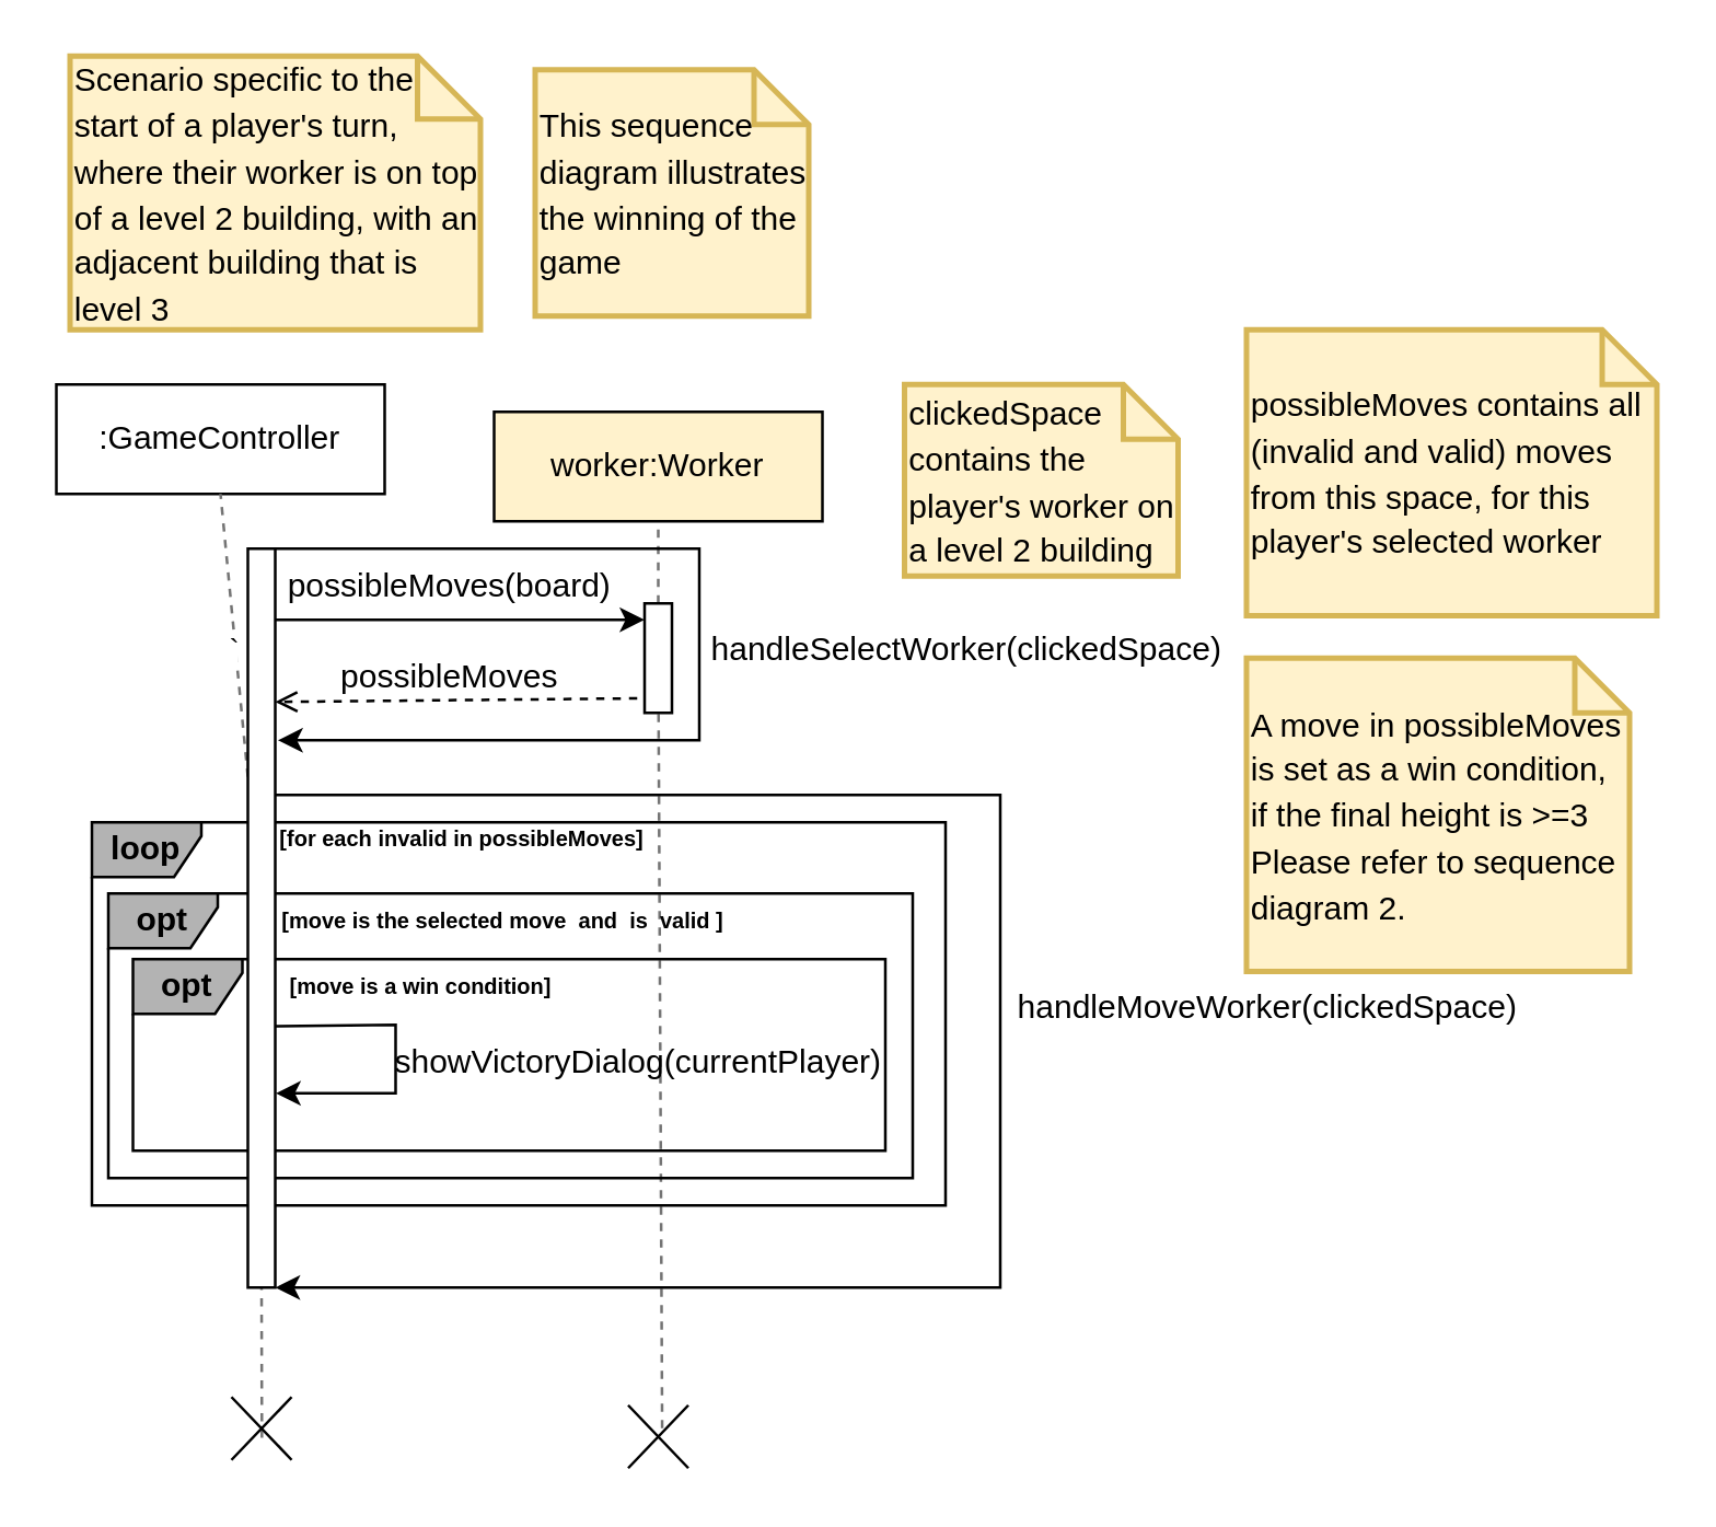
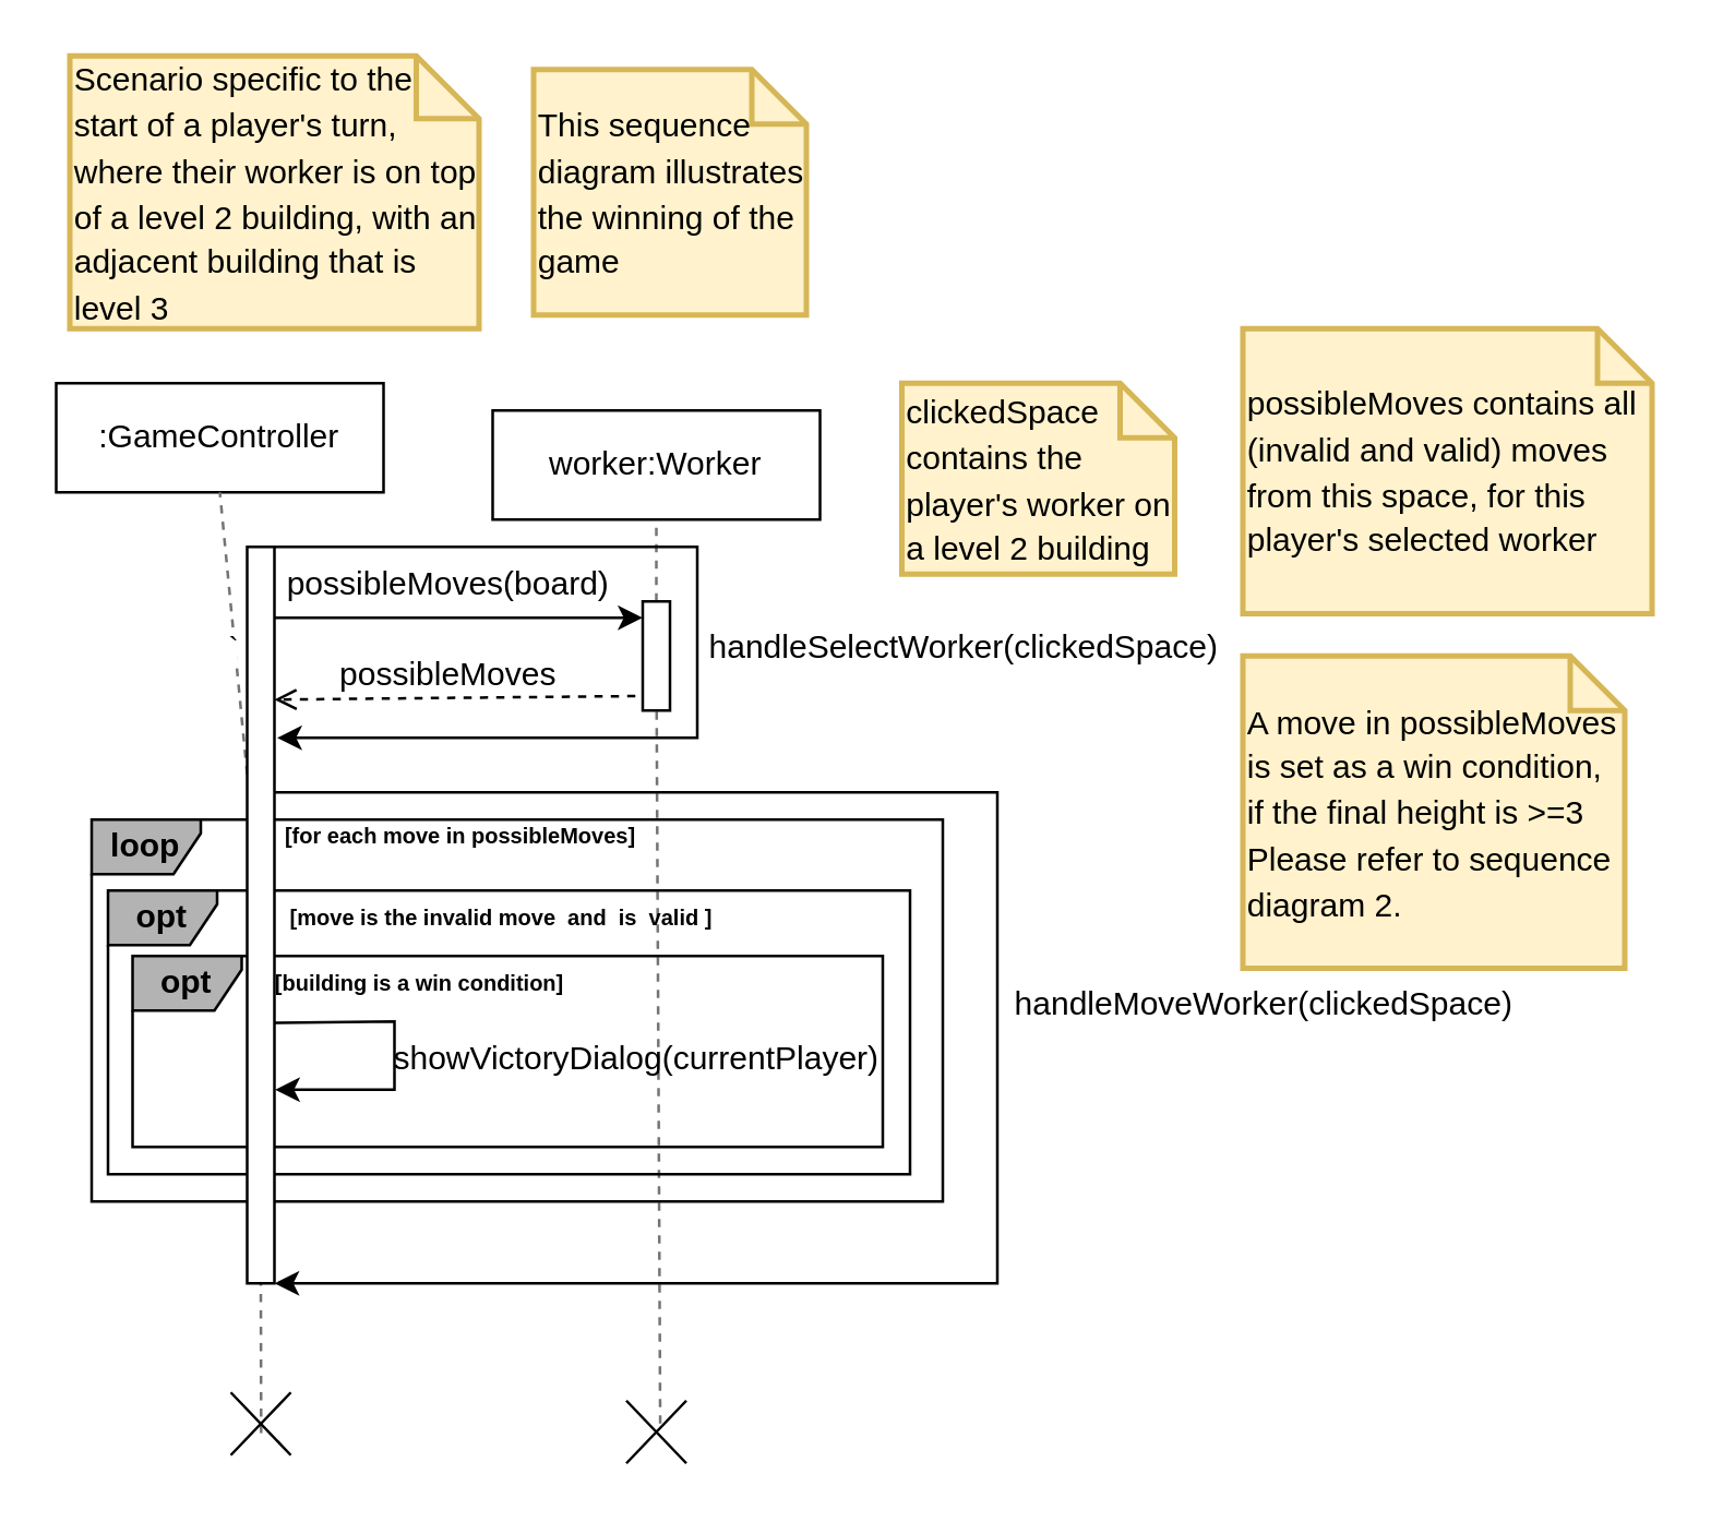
  <mxCell id="0" />
  <mxCell id="1" parent="0" />
  <mxCell id="2" value=":GameController" style="rounded=0;whiteSpace=wrap;html=1;" vertex="1" parent="1"><mxGeometry x="20" y="140" width="120" height="40" as="geometry" /></mxCell>
  <mxCell id="3" value="`" style="endArrow=none;dashed=1;html=1;rounded=0;entryX=0.5;entryY=1;entryDx=0;entryDy=0;strokeColor=#747474;" edge="1" parent="1" target="2" source="31"><mxGeometry x="-0.099" width="50" height="50" relative="1" as="geometry"><mxPoint x="95" y="810" as="sourcePoint" /><mxPoint x="95.5" y="284" as="targetPoint" /><Array as="points" /><mxPoint as="offset" /></mxGeometry></mxCell>
  <mxCell id="4" value="&lt;span style=&quot;color: rgb(0, 0, 0); font-size: 12px;&quot;&gt;Scenario specific to the start of a player's turn, where their worker is on top of a level 2 building, with an adjacent building that is level 3&lt;/span&gt;" style="shape=note;strokeWidth=2;fontSize=14;size=23;whiteSpace=wrap;html=1;fillColor=#fff2cc;strokeColor=#d6b656;fontColor=#666600;align=left;" vertex="1" parent="1"><mxGeometry x="25" y="20" width="150" height="100" as="geometry" /></mxCell>
  <mxCell id="5" value="" style="group" vertex="1" connectable="0" parent="1"><mxGeometry x="275" y="229" width="180" height="20" as="geometry" /></mxCell>
  <mxCell id="6" value="handleSelectWorker(clickedSpace)" style="text;html=1;align=center;verticalAlign=middle;whiteSpace=wrap;rounded=0;" vertex="1" parent="5"><mxGeometry x="-24" y="3" width="204" height="10" as="geometry" /></mxCell>
  <mxCell id="7" value="&lt;span style=&quot;color: rgb(0, 0, 0); font-size: 12px;&quot;&gt;This sequence diagram illustrates the winning of the game&lt;/span&gt;" style="shape=note;strokeWidth=2;fontSize=14;size=20;whiteSpace=wrap;html=1;fillColor=#fff2cc;strokeColor=#d6b656;fontColor=#666600;align=left;" vertex="1" parent="1"><mxGeometry x="195" y="25" width="100" height="90" as="geometry" /></mxCell>
  <mxCell id="8" value="&lt;span style=&quot;color: rgb(0, 0, 0); font-size: 12px;&quot;&gt;clickedSpace contains the player's worker on a level 2 building&lt;/span&gt;" style="shape=note;strokeWidth=2;fontSize=14;size=20;whiteSpace=wrap;html=1;fillColor=#fff2cc;strokeColor=#d6b656;fontColor=#666600;align=left;" vertex="1" parent="1"><mxGeometry x="330" y="140" width="100" height="70" as="geometry" /></mxCell>
- <mxCell id="9" value="worker:Worker" style="rounded=0;whiteSpace=wrap;html=1;fillColor=#fff2cc;" vertex="1" parent="1"><mxGeometry x="180" y="150" width="120" height="40" as="geometry" /></mxCell>
+ <mxCell id="9" value="worker:Worker" style="rounded=0;whiteSpace=wrap;html=1;" vertex="1" parent="1"><mxGeometry x="180" y="150" width="120" height="40" as="geometry" /></mxCell>
  <mxCell id="10" value="" style="endArrow=none;dashed=1;html=1;rounded=0;strokeColor=#747474;" edge="1" parent="1" source="29"><mxGeometry x="-0.099" width="50" height="50" relative="1" as="geometry"><mxPoint x="240" y="530" as="sourcePoint" /><mxPoint x="240" y="191" as="targetPoint" /><Array as="points" /><mxPoint as="offset" /></mxGeometry></mxCell>
  <mxCell id="11" value="" style="endArrow=none;dashed=1;html=1;rounded=0;strokeColor=#747474;exitX=0.565;exitY=0.366;exitDx=0;exitDy=0;exitPerimeter=0;" edge="1" parent="1" source="33" target="29"><mxGeometry x="-0.099" width="50" height="50" relative="1" as="geometry"><mxPoint x="240" y="530" as="sourcePoint" /><mxPoint x="235" y="191" as="targetPoint" /><Array as="points" /><mxPoint as="offset" /></mxGeometry></mxCell>
  <mxCell id="12" value="possibleMoves(board)" style="text;whiteSpace=wrap;html=1;align=center;" vertex="1" parent="1"><mxGeometry x="109" y="200" width="110" height="40" as="geometry" /></mxCell>
  <mxCell id="13" style="edgeStyle=orthogonalEdgeStyle;rounded=0;orthogonalLoop=1;jettySize=auto;html=1;" edge="1" parent="1"><mxGeometry relative="1" as="geometry"><mxPoint x="106.03" y="226" as="sourcePoint" /><mxPoint x="235" y="226" as="targetPoint" /><Array as="points"><mxPoint x="100.03" y="226" /></Array></mxGeometry></mxCell>
  <mxCell id="14" value="" style="endArrow=classic;html=1;rounded=0;" edge="1" parent="1"><mxGeometry width="50" height="50" relative="1" as="geometry"><mxPoint x="100" y="200" as="sourcePoint" /><mxPoint x="101" y="270" as="targetPoint" /><Array as="points"><mxPoint x="255" y="200" /><mxPoint x="255" y="270" /></Array></mxGeometry></mxCell>
  <mxCell id="15" value="" style="edgeStyle=none;orthogonalLoop=1;jettySize=auto;html=1;rounded=0;entryX=0.966;entryY=0.067;entryDx=0;entryDy=0;entryPerimeter=0;dashed=1;endArrow=open;endFill=0;exitX=-0.269;exitY=0.215;exitDx=0;exitDy=0;exitPerimeter=0;" edge="1" parent="1"><mxGeometry width="100" relative="1" as="geometry"><mxPoint x="232.31" y="254.7" as="sourcePoint" /><mxPoint x="100" y="256" as="targetPoint" /><Array as="points" /></mxGeometry></mxCell>
  <mxCell id="16" value="possibleMoves" style="text;whiteSpace=wrap;html=1;align=center;" vertex="1" parent="1"><mxGeometry x="109" y="233" width="110" height="40" as="geometry" /></mxCell>
  <mxCell id="17" value="" style="group" vertex="1" connectable="0" parent="1"><mxGeometry x="385" y="360" width="180" height="20" as="geometry" /></mxCell>
  <mxCell id="18" value="handleMoveWorker(clickedSpace)" style="text;html=1;align=center;verticalAlign=middle;whiteSpace=wrap;rounded=0;" vertex="1" parent="17"><mxGeometry x="-24" y="3" width="204" height="10" as="geometry" /></mxCell>
  <mxCell id="19" value="" style="endArrow=classic;html=1;rounded=0;entryX=1;entryY=1;entryDx=0;entryDy=0;" edge="1" parent="1" target="31"><mxGeometry width="50" height="50" relative="1" as="geometry"><mxPoint x="100" y="290" as="sourcePoint" /><mxPoint x="101" y="710" as="targetPoint" /><Array as="points"><mxPoint x="365" y="290" /><mxPoint x="365" y="470" /><mxPoint x="235" y="470" /></Array></mxGeometry></mxCell>
  <mxCell id="20" value="&lt;b&gt;loop&lt;/b&gt;" style="shape=umlFrame;whiteSpace=wrap;html=1;pointerEvents=0;recursiveResize=0;container=1;collapsible=0;width=40;height=20;fillColor=#B3B3B3;" vertex="1" parent="1"><mxGeometry x="33" y="300" width="312" height="140" as="geometry" /></mxCell>
  <mxCell id="21" value="&lt;b&gt;opt&lt;/b&gt;" style="shape=umlFrame;whiteSpace=wrap;html=1;pointerEvents=0;recursiveResize=0;container=0;collapsible=0;width=40;height=20;fillColor=#B3B3B3;" vertex="1" parent="20"><mxGeometry x="6" y="26" width="294" height="104" as="geometry" /></mxCell>
- <mxCell id="22" value="&lt;span style=&quot;font-size: 8px;&quot;&gt;&lt;b&gt;[move is the selected move&amp;nbsp; and&amp;nbsp; is&amp;nbsp; valid ]&lt;/b&gt;&lt;/span&gt;" style="text;html=1;align=center;verticalAlign=middle;resizable=0;points=[];autosize=1;strokeColor=none;fillColor=none;" vertex="1" parent="20"><mxGeometry x="60" y="20" width="180" height="30" as="geometry" /></mxCell>
+ <mxCell id="22" value="&lt;span style=&quot;font-size: 8px;&quot;&gt;&lt;b&gt;[move is the invalid move&amp;nbsp; and&amp;nbsp; is&amp;nbsp; valid ]&lt;/b&gt;&lt;/span&gt;" style="text;html=1;align=center;verticalAlign=middle;resizable=0;points=[];autosize=1;strokeColor=none;fillColor=none;" vertex="1" parent="20"><mxGeometry x="60" y="20" width="180" height="30" as="geometry" /></mxCell>
  <mxCell id="23" value="&lt;b&gt;opt&lt;/b&gt;" style="shape=umlFrame;whiteSpace=wrap;html=1;pointerEvents=0;recursiveResize=0;container=0;collapsible=0;width=40;height=20;fillColor=#B3B3B3;" vertex="1" parent="20"><mxGeometry x="15" y="50" width="275" height="70" as="geometry" /></mxCell>
- <mxCell id="24" value="&lt;font style=&quot;font-size: 8px;&quot;&gt;&lt;b&gt;[for each invalid in possibleMoves]&lt;/b&gt;&lt;/font&gt;" style="text;html=1;align=center;verticalAlign=middle;resizable=0;points=[];autosize=1;strokeColor=none;fillColor=none;" vertex="1" parent="20"><mxGeometry x="60" y="-10" width="150" height="30" as="geometry" /></mxCell>
- <mxCell id="25" value="&lt;span style=&quot;font-size: 8px;&quot;&gt;&lt;b&gt;[move is a win condition]&lt;/b&gt;&lt;/span&gt;" style="text;html=1;align=center;verticalAlign=middle;resizable=0;points=[];autosize=1;strokeColor=none;fillColor=none;" vertex="1" parent="20"><mxGeometry x="60" y="44" width="120" height="30" as="geometry" /></mxCell>
+ <mxCell id="24" value="&lt;font style=&quot;font-size: 8px;&quot;&gt;&lt;b&gt;[for each move in possibleMoves]&lt;/b&gt;&lt;/font&gt;" style="text;html=1;align=center;verticalAlign=middle;resizable=0;points=[];autosize=1;strokeColor=none;fillColor=none;" vertex="1" parent="20"><mxGeometry x="60" y="-10" width="150" height="30" as="geometry" /></mxCell>
+ <mxCell id="25" value="&lt;span style=&quot;font-size: 8px;&quot;&gt;&lt;b&gt;[building is a win condition]&lt;/b&gt;&lt;/span&gt;" style="text;html=1;align=center;verticalAlign=middle;resizable=0;points=[];autosize=1;strokeColor=none;fillColor=none;" vertex="1" parent="20"><mxGeometry x="60" y="44" width="120" height="30" as="geometry" /></mxCell>
  <mxCell id="26" value="" style="group" vertex="1" connectable="0" parent="20"><mxGeometry x="122" y="80" width="180" height="20" as="geometry" /></mxCell>
  <mxCell id="27" value="showVictoryDialog(currentPlayer)" style="text;html=1;align=center;verticalAlign=middle;whiteSpace=wrap;rounded=0;" vertex="1" parent="26"><mxGeometry x="-24" y="3" width="204" height="10" as="geometry" /></mxCell>
  <mxCell id="28" value="" style="endArrow=classic;html=1;rounded=0;edgeStyle=orthogonalEdgeStyle;exitX=0.976;exitY=0.372;exitDx=0;exitDy=0;exitPerimeter=0;" edge="1" parent="20"><mxGeometry width="50" height="50" relative="1" as="geometry"><mxPoint x="66.0" y="74.52" as="sourcePoint" /><mxPoint x="67.24" y="99" as="targetPoint" /><Array as="points"><mxPoint x="67" y="75" /><mxPoint x="111" y="74" /><mxPoint x="111" y="99" /></Array></mxGeometry></mxCell>
  <mxCell id="29" value="" style="rounded=0;whiteSpace=wrap;html=1;" vertex="1" parent="1"><mxGeometry x="235" y="220" width="10" height="40" as="geometry" /></mxCell>
  <mxCell id="30" value="" style="endArrow=none;dashed=1;html=1;rounded=0;entryX=0.5;entryY=1;entryDx=0;entryDy=0;strokeColor=#747474;exitX=0.506;exitY=0.646;exitDx=0;exitDy=0;exitPerimeter=0;" edge="1" parent="1" source="32" target="31"><mxGeometry x="-0.099" width="50" height="50" relative="1" as="geometry"><mxPoint x="95" y="810" as="sourcePoint" /><mxPoint x="95" y="180" as="targetPoint" /><Array as="points" /><mxPoint as="offset" /></mxGeometry></mxCell>
  <mxCell id="31" value="" style="rounded=0;whiteSpace=wrap;html=1;" vertex="1" parent="1"><mxGeometry x="90" y="200" width="10" height="270" as="geometry" /></mxCell>
  <mxCell id="32" value="" style="shape=umlDestroy;whiteSpace=wrap;html=1;strokeWidth=1;targetShapes=umlLifeline;" vertex="1" parent="1"><mxGeometry x="84" y="510" width="22" height="23" as="geometry" /></mxCell>
  <mxCell id="33" value="" style="shape=umlDestroy;whiteSpace=wrap;html=1;strokeWidth=1;targetShapes=umlLifeline;" vertex="1" parent="1"><mxGeometry x="229" y="513" width="22" height="23" as="geometry" /></mxCell>
  <mxCell id="34" value="&lt;span style=&quot;color: rgb(0, 0, 0); font-size: 12px;&quot;&gt;possibleMoves contains all (invalid and valid) moves from this space, for this player's selected worker&lt;/span&gt;" style="shape=note;strokeWidth=2;fontSize=14;size=20;whiteSpace=wrap;html=1;fillColor=#fff2cc;strokeColor=#d6b656;fontColor=#666600;align=left;" vertex="1" parent="1"><mxGeometry x="455" y="120" width="150" height="104.5" as="geometry" /></mxCell>
  <mxCell id="35" value="&lt;font color=&quot;#000000&quot;&gt;&lt;span style=&quot;font-size: 12px;&quot;&gt;A move in possibleMoves is set as a win condition, if the final height is &amp;gt;=3&amp;nbsp;&lt;/span&gt;&lt;/font&gt;&lt;div&gt;&lt;font color=&quot;#000000&quot;&gt;&lt;span style=&quot;font-size: 12px;&quot;&gt;Please refer to sequence diagram 2.&lt;/span&gt;&lt;/font&gt;&lt;/div&gt;" style="shape=note;strokeWidth=2;fontSize=14;size=20;whiteSpace=wrap;html=1;fillColor=#fff2cc;strokeColor=#d6b656;fontColor=#666600;align=left;" vertex="1" parent="1"><mxGeometry x="455" y="240" width="140" height="114.5" as="geometry" /></mxCell>
